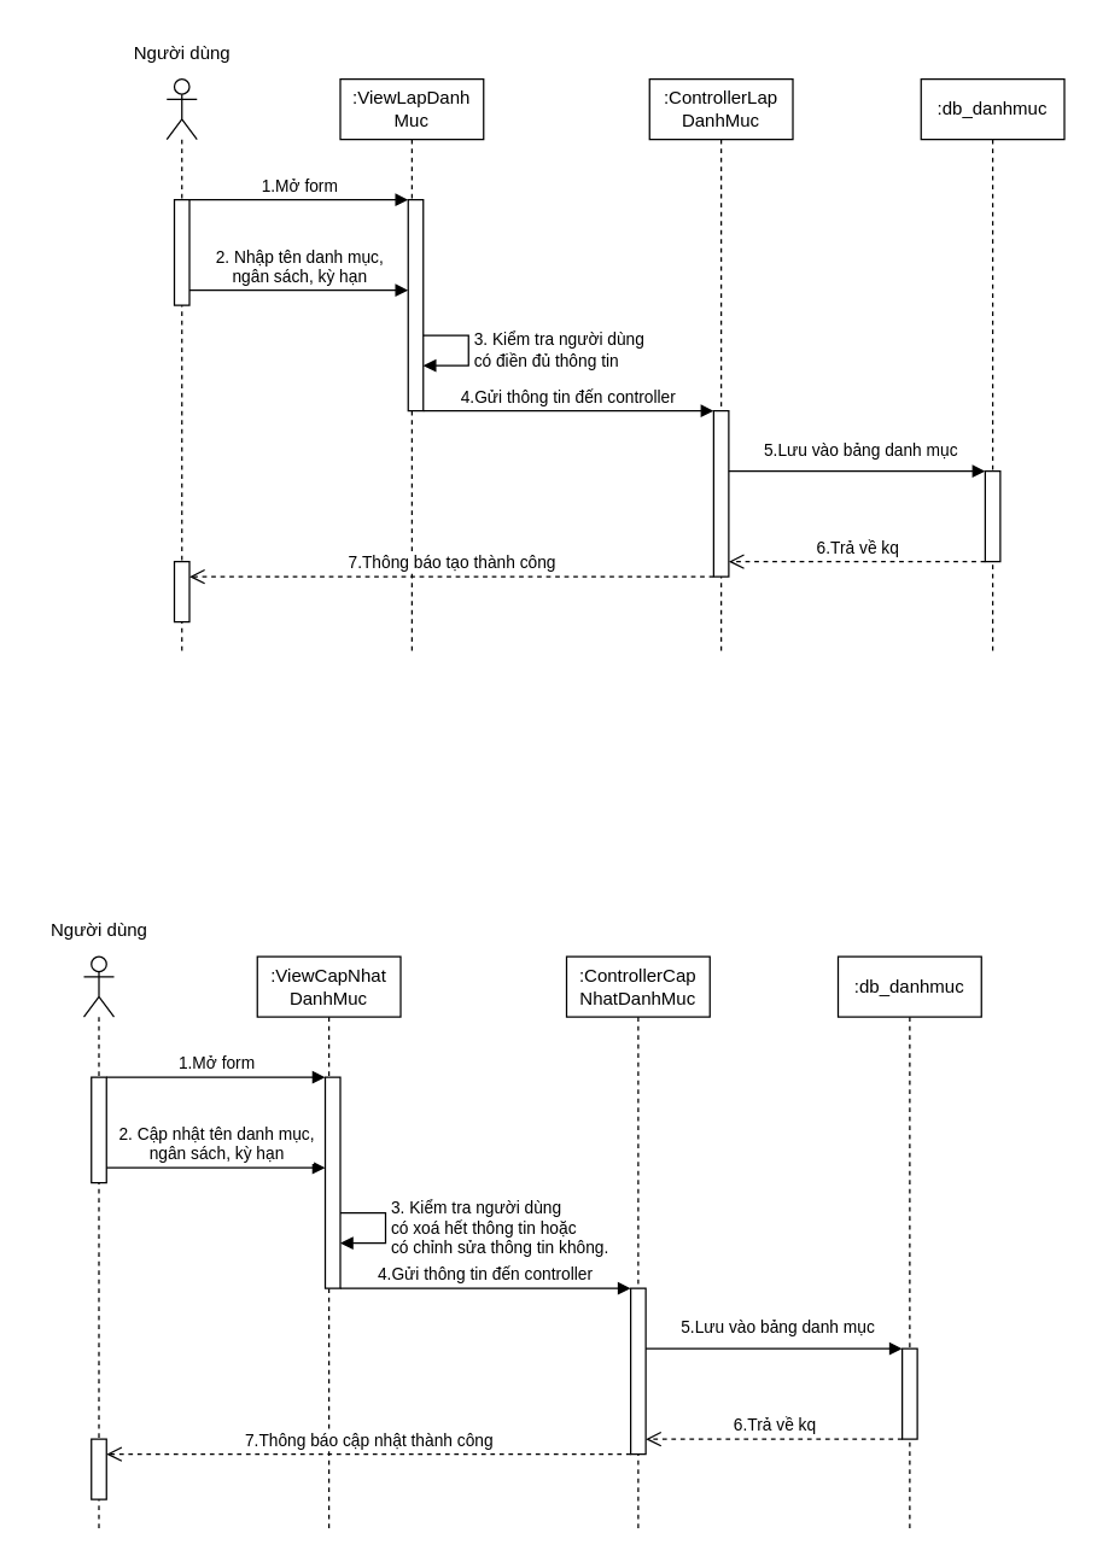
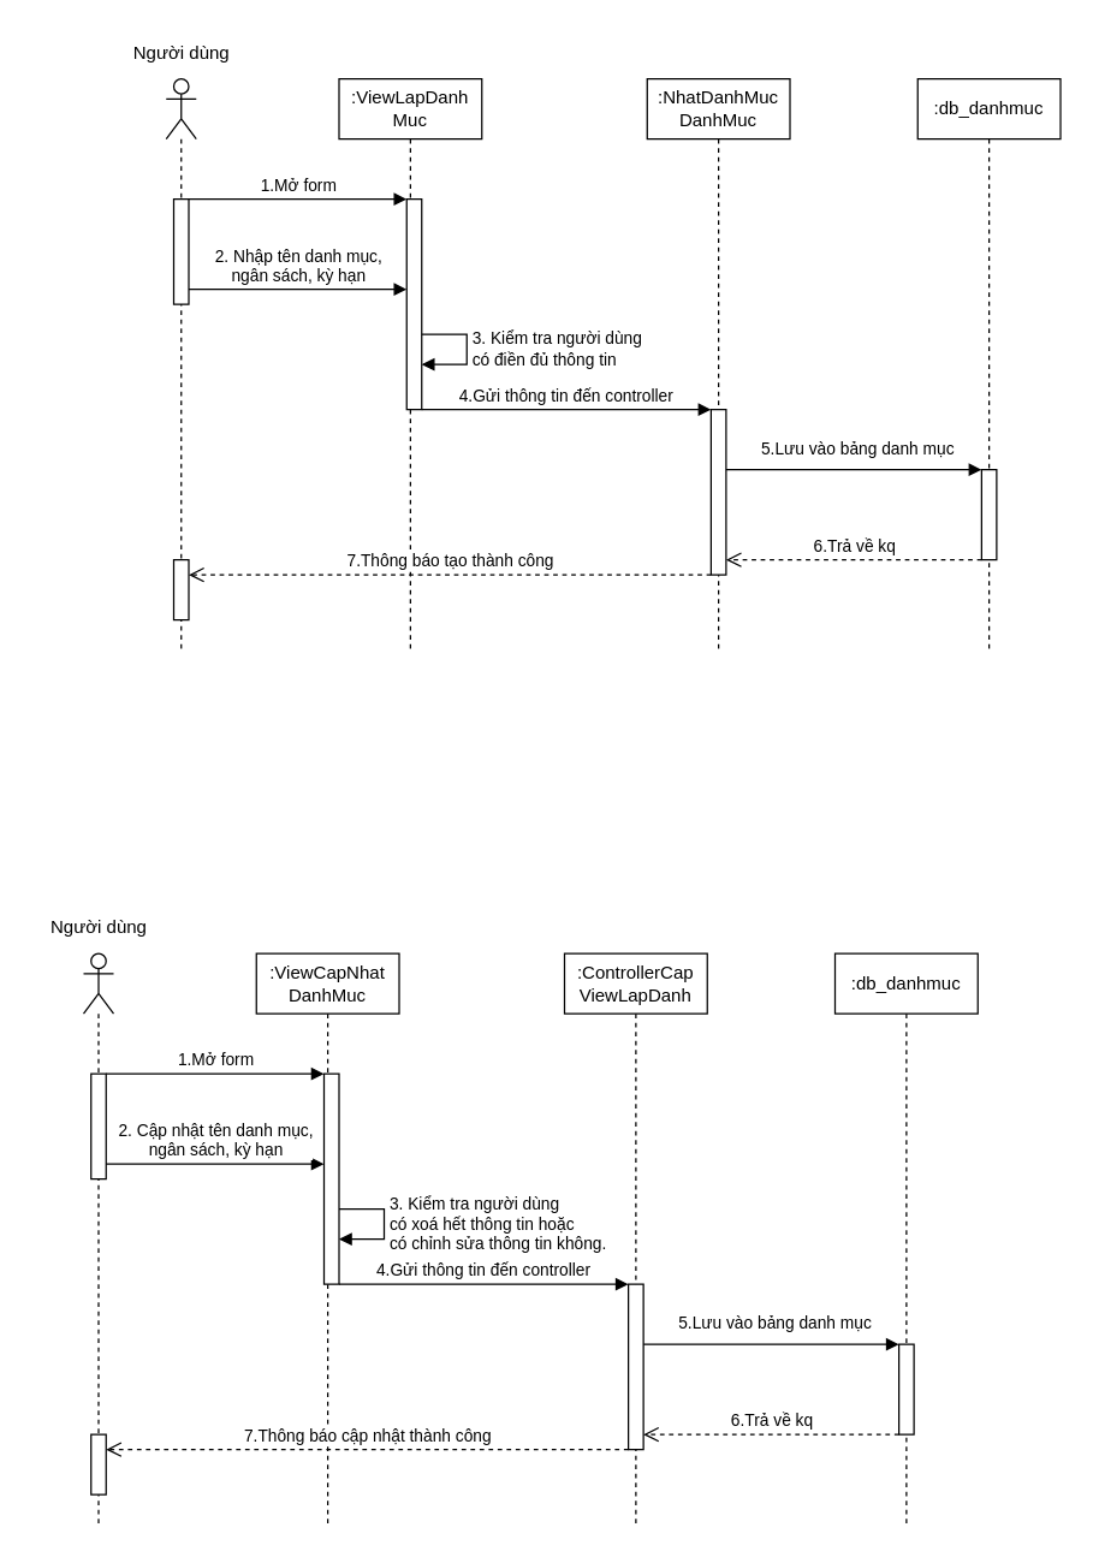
  <mxCell id="0" />
  <mxCell id="1" parent="0" />
  <mxCell id="2" value="" style="shape=umlLifeline;perimeter=lifelinePerimeter;whiteSpace=wrap;html=1;container=1;dropTarget=0;collapsible=0;recursiveResize=0;outlineConnect=0;portConstraint=eastwest;newEdgeStyle={&quot;curved&quot;:0,&quot;rounded&quot;:0};participant=umlActor;" parent="1" vertex="1"><mxGeometry x="110" y="52" width="20" height="380" as="geometry" /></mxCell>
  <mxCell id="3" value="" style="html=1;points=[[0,0,0,0,5],[0,1,0,0,-5],[1,0,0,0,5],[1,1,0,0,-5]];perimeter=orthogonalPerimeter;outlineConnect=0;targetShapes=umlLifeline;portConstraint=eastwest;newEdgeStyle={&quot;curved&quot;:0,&quot;rounded&quot;:0};" parent="2" vertex="1"><mxGeometry x="5" y="80" width="10" height="70" as="geometry" /></mxCell>
  <mxCell id="4" value="" style="html=1;points=[[0,0,0,0,5],[0,1,0,0,-5],[1,0,0,0,5],[1,1,0,0,-5]];perimeter=orthogonalPerimeter;outlineConnect=0;targetShapes=umlLifeline;portConstraint=eastwest;newEdgeStyle={&quot;curved&quot;:0,&quot;rounded&quot;:0};" parent="2" vertex="1"><mxGeometry x="5" y="320" width="10" height="40" as="geometry" /></mxCell>
  <mxCell id="5" value=":ViewLapDanh&lt;br&gt;Muc" style="shape=umlLifeline;perimeter=lifelinePerimeter;whiteSpace=wrap;html=1;container=1;dropTarget=0;collapsible=0;recursiveResize=0;outlineConnect=0;portConstraint=eastwest;newEdgeStyle={&quot;curved&quot;:0,&quot;rounded&quot;:0};" parent="1" vertex="1"><mxGeometry x="225" y="52" width="95" height="380" as="geometry" /></mxCell>
  <mxCell id="6" value="" style="html=1;points=[[0,0,0,0,5],[0,1,0,0,-5],[1,0,0,0,5],[1,1,0,0,-5]];perimeter=orthogonalPerimeter;outlineConnect=0;targetShapes=umlLifeline;portConstraint=eastwest;newEdgeStyle={&quot;curved&quot;:0,&quot;rounded&quot;:0};" parent="5" vertex="1"><mxGeometry x="45" y="80" width="10" height="140" as="geometry" /></mxCell>
- <mxCell id="7" value=":ControllerLap&lt;br&gt;DanhMuc" style="shape=umlLifeline;perimeter=lifelinePerimeter;whiteSpace=wrap;html=1;container=1;dropTarget=0;collapsible=0;recursiveResize=0;outlineConnect=0;portConstraint=eastwest;newEdgeStyle={&quot;curved&quot;:0,&quot;rounded&quot;:0};" parent="1" vertex="1"><mxGeometry x="430" y="52" width="95" height="380" as="geometry" /></mxCell>
+ <mxCell id="7" value=":NhatDanhMuc&lt;br&gt;DanhMuc" style="shape=umlLifeline;perimeter=lifelinePerimeter;whiteSpace=wrap;html=1;container=1;dropTarget=0;collapsible=0;recursiveResize=0;outlineConnect=0;portConstraint=eastwest;newEdgeStyle={&quot;curved&quot;:0,&quot;rounded&quot;:0};" parent="1" vertex="1"><mxGeometry x="430" y="52" width="95" height="380" as="geometry" /></mxCell>
  <mxCell id="8" value="" style="html=1;points=[[0,0,0,0,5],[0,1,0,0,-5],[1,0,0,0,5],[1,1,0,0,-5]];perimeter=orthogonalPerimeter;outlineConnect=0;targetShapes=umlLifeline;portConstraint=eastwest;newEdgeStyle={&quot;curved&quot;:0,&quot;rounded&quot;:0};" parent="7" vertex="1"><mxGeometry x="42.5" y="220" width="10" height="110" as="geometry" /></mxCell>
  <mxCell id="9" value=":db_danhmuc" style="shape=umlLifeline;perimeter=lifelinePerimeter;whiteSpace=wrap;html=1;container=1;dropTarget=0;collapsible=0;recursiveResize=0;outlineConnect=0;portConstraint=eastwest;newEdgeStyle={&quot;curved&quot;:0,&quot;rounded&quot;:0};" parent="1" vertex="1"><mxGeometry x="610" y="52" width="95" height="380" as="geometry" /></mxCell>
  <mxCell id="10" value="" style="html=1;points=[[0,0,0,0,5],[0,1,0,0,-5],[1,0,0,0,5],[1,1,0,0,-5]];perimeter=orthogonalPerimeter;outlineConnect=0;targetShapes=umlLifeline;portConstraint=eastwest;newEdgeStyle={&quot;curved&quot;:0,&quot;rounded&quot;:0};" parent="9" vertex="1"><mxGeometry x="42.5" y="260" width="10" height="60" as="geometry" /></mxCell>
  <mxCell id="11" value="1.Mở form" style="html=1;verticalAlign=bottom;endArrow=block;curved=0;rounded=0;" parent="1" edge="1"><mxGeometry relative="1" as="geometry"><mxPoint x="125" y="132" as="sourcePoint" /><mxPoint x="270" y="132" as="targetPoint" /></mxGeometry></mxCell>
  <mxCell id="12" value="2. Nhập tên danh mục,&lt;div&gt;ngân sách, kỳ hạn&lt;/div&gt;" style="html=1;verticalAlign=bottom;endArrow=block;curved=0;rounded=0;" parent="1" edge="1"><mxGeometry relative="1" as="geometry"><mxPoint x="125" y="192" as="sourcePoint" /><mxPoint x="270" y="192" as="targetPoint" /></mxGeometry></mxCell>
  <mxCell id="13" value="4.Gửi thông tin đến controller" style="html=1;verticalAlign=bottom;endArrow=block;curved=0;rounded=0;entryX=0;entryY=0;entryDx=0;entryDy=5;" parent="1" edge="1"><mxGeometry relative="1" as="geometry"><mxPoint x="280" y="272" as="sourcePoint" /><mxPoint x="472.5" y="272" as="targetPoint" /></mxGeometry></mxCell>
  <mxCell id="14" value="5.Lưu vào bảng danh mục" style="html=1;verticalAlign=bottom;endArrow=block;curved=0;rounded=0;entryX=0;entryY=0;entryDx=0;entryDy=5;" parent="1" edge="1"><mxGeometry x="0.029" y="5" relative="1" as="geometry"><mxPoint x="482.5" y="312" as="sourcePoint" /><mxPoint x="652.5" y="312" as="targetPoint" /><mxPoint as="offset" /></mxGeometry></mxCell>
  <mxCell id="15" value="6.Trả về kq" style="html=1;verticalAlign=bottom;endArrow=open;dashed=1;endSize=8;curved=0;rounded=0;exitX=0;exitY=1;exitDx=0;exitDy=-5;" parent="1" edge="1"><mxGeometry x="0.002" relative="1" as="geometry"><mxPoint x="482.5" y="372" as="targetPoint" /><mxPoint x="652.5" y="372" as="sourcePoint" /><mxPoint as="offset" /></mxGeometry></mxCell>
  <mxCell id="16" value="7.Thông báo tạo thành công" style="html=1;verticalAlign=bottom;endArrow=open;dashed=1;endSize=8;curved=0;rounded=0;exitX=0;exitY=1;exitDx=0;exitDy=-5;" parent="1" edge="1"><mxGeometry relative="1" as="geometry"><mxPoint x="125" y="382" as="targetPoint" /><mxPoint x="472.5" y="382" as="sourcePoint" /></mxGeometry></mxCell>
  <mxCell id="17" value="Người dùng" style="text;html=1;align=center;verticalAlign=middle;resizable=0;points=[];autosize=1;strokeColor=none;fillColor=none;" parent="1" vertex="1"><mxGeometry x="75" y="20" width="90" height="30" as="geometry" /></mxCell>
  <mxCell id="18" value="3. Kiểm tra người dùng&lt;br&gt;có điền đủ thông tin" style="html=1;align=left;spacingLeft=2;endArrow=block;rounded=0;edgeStyle=orthogonalEdgeStyle;curved=0;rounded=0;" edge="1" parent="1"><mxGeometry relative="1" as="geometry"><mxPoint x="280" y="222" as="sourcePoint" /><Array as="points"><mxPoint x="310" y="222" /><mxPoint x="310" y="242" /></Array><mxPoint x="280" y="242" as="targetPoint" /><mxPoint as="offset" /></mxGeometry></mxCell>
  <mxCell id="19" value="" style="shape=umlLifeline;perimeter=lifelinePerimeter;whiteSpace=wrap;html=1;container=1;dropTarget=0;collapsible=0;recursiveResize=0;outlineConnect=0;portConstraint=eastwest;newEdgeStyle={&quot;curved&quot;:0,&quot;rounded&quot;:0};participant=umlActor;" vertex="1" parent="1"><mxGeometry x="55" y="634" width="20" height="380" as="geometry" /></mxCell>
  <mxCell id="20" value="" style="html=1;points=[[0,0,0,0,5],[0,1,0,0,-5],[1,0,0,0,5],[1,1,0,0,-5]];perimeter=orthogonalPerimeter;outlineConnect=0;targetShapes=umlLifeline;portConstraint=eastwest;newEdgeStyle={&quot;curved&quot;:0,&quot;rounded&quot;:0};" vertex="1" parent="19"><mxGeometry x="5" y="80" width="10" height="70" as="geometry" /></mxCell>
  <mxCell id="21" value="" style="html=1;points=[[0,0,0,0,5],[0,1,0,0,-5],[1,0,0,0,5],[1,1,0,0,-5]];perimeter=orthogonalPerimeter;outlineConnect=0;targetShapes=umlLifeline;portConstraint=eastwest;newEdgeStyle={&quot;curved&quot;:0,&quot;rounded&quot;:0};" vertex="1" parent="19"><mxGeometry x="5" y="320" width="10" height="40" as="geometry" /></mxCell>
  <mxCell id="22" value=":ViewCapNhat&lt;br&gt;DanhMuc" style="shape=umlLifeline;perimeter=lifelinePerimeter;whiteSpace=wrap;html=1;container=1;dropTarget=0;collapsible=0;recursiveResize=0;outlineConnect=0;portConstraint=eastwest;newEdgeStyle={&quot;curved&quot;:0,&quot;rounded&quot;:0};" vertex="1" parent="1"><mxGeometry x="170" y="634" width="95" height="380" as="geometry" /></mxCell>
  <mxCell id="23" value="" style="html=1;points=[[0,0,0,0,5],[0,1,0,0,-5],[1,0,0,0,5],[1,1,0,0,-5]];perimeter=orthogonalPerimeter;outlineConnect=0;targetShapes=umlLifeline;portConstraint=eastwest;newEdgeStyle={&quot;curved&quot;:0,&quot;rounded&quot;:0};" vertex="1" parent="22"><mxGeometry x="45" y="80" width="10" height="140" as="geometry" /></mxCell>
- <mxCell id="24" value=":ControllerCap&lt;br&gt;NhatDanhMuc" style="shape=umlLifeline;perimeter=lifelinePerimeter;whiteSpace=wrap;html=1;container=1;dropTarget=0;collapsible=0;recursiveResize=0;outlineConnect=0;portConstraint=eastwest;newEdgeStyle={&quot;curved&quot;:0,&quot;rounded&quot;:0};" vertex="1" parent="1"><mxGeometry x="375" y="634" width="95" height="380" as="geometry" /></mxCell>
+ <mxCell id="24" value=":ControllerCap&lt;br&gt;ViewLapDanh" style="shape=umlLifeline;perimeter=lifelinePerimeter;whiteSpace=wrap;html=1;container=1;dropTarget=0;collapsible=0;recursiveResize=0;outlineConnect=0;portConstraint=eastwest;newEdgeStyle={&quot;curved&quot;:0,&quot;rounded&quot;:0};" vertex="1" parent="1"><mxGeometry x="375" y="634" width="95" height="380" as="geometry" /></mxCell>
  <mxCell id="25" value="" style="html=1;points=[[0,0,0,0,5],[0,1,0,0,-5],[1,0,0,0,5],[1,1,0,0,-5]];perimeter=orthogonalPerimeter;outlineConnect=0;targetShapes=umlLifeline;portConstraint=eastwest;newEdgeStyle={&quot;curved&quot;:0,&quot;rounded&quot;:0};" vertex="1" parent="24"><mxGeometry x="42.5" y="220" width="10" height="110" as="geometry" /></mxCell>
  <mxCell id="26" value=":db_danhmuc" style="shape=umlLifeline;perimeter=lifelinePerimeter;whiteSpace=wrap;html=1;container=1;dropTarget=0;collapsible=0;recursiveResize=0;outlineConnect=0;portConstraint=eastwest;newEdgeStyle={&quot;curved&quot;:0,&quot;rounded&quot;:0};" vertex="1" parent="1"><mxGeometry x="555" y="634" width="95" height="380" as="geometry" /></mxCell>
  <mxCell id="27" value="" style="html=1;points=[[0,0,0,0,5],[0,1,0,0,-5],[1,0,0,0,5],[1,1,0,0,-5]];perimeter=orthogonalPerimeter;outlineConnect=0;targetShapes=umlLifeline;portConstraint=eastwest;newEdgeStyle={&quot;curved&quot;:0,&quot;rounded&quot;:0};" vertex="1" parent="26"><mxGeometry x="42.5" y="260" width="10" height="60" as="geometry" /></mxCell>
  <mxCell id="28" value="1.Mở form" style="html=1;verticalAlign=bottom;endArrow=block;curved=0;rounded=0;" edge="1" parent="1"><mxGeometry relative="1" as="geometry"><mxPoint x="70" y="714" as="sourcePoint" /><mxPoint x="215" y="714" as="targetPoint" /></mxGeometry></mxCell>
  <mxCell id="29" value="2. Cập nhật tên danh mục,&lt;div&gt;ngân sách, kỳ hạn&lt;/div&gt;" style="html=1;verticalAlign=bottom;endArrow=block;curved=0;rounded=0;" edge="1" parent="1"><mxGeometry relative="1" as="geometry"><mxPoint x="70" y="774" as="sourcePoint" /><mxPoint x="215" y="774" as="targetPoint" /></mxGeometry></mxCell>
  <mxCell id="30" value="4.Gửi thông tin đến controller" style="html=1;verticalAlign=bottom;endArrow=block;curved=0;rounded=0;entryX=0;entryY=0;entryDx=0;entryDy=5;" edge="1" parent="1"><mxGeometry relative="1" as="geometry"><mxPoint x="225" y="854" as="sourcePoint" /><mxPoint x="417.5" y="854" as="targetPoint" /></mxGeometry></mxCell>
  <mxCell id="31" value="5.Lưu vào bảng danh mục" style="html=1;verticalAlign=bottom;endArrow=block;curved=0;rounded=0;entryX=0;entryY=0;entryDx=0;entryDy=5;" edge="1" parent="1"><mxGeometry x="0.029" y="5" relative="1" as="geometry"><mxPoint x="427.5" y="894" as="sourcePoint" /><mxPoint x="597.5" y="894" as="targetPoint" /><mxPoint as="offset" /></mxGeometry></mxCell>
  <mxCell id="32" value="6.Trả về kq" style="html=1;verticalAlign=bottom;endArrow=open;dashed=1;endSize=8;curved=0;rounded=0;exitX=0;exitY=1;exitDx=0;exitDy=-5;" edge="1" parent="1"><mxGeometry x="0.002" relative="1" as="geometry"><mxPoint x="427.5" y="954" as="targetPoint" /><mxPoint x="597.5" y="954" as="sourcePoint" /><mxPoint as="offset" /></mxGeometry></mxCell>
  <mxCell id="33" value="7.Thông báo cập nhật thành công" style="html=1;verticalAlign=bottom;endArrow=open;dashed=1;endSize=8;curved=0;rounded=0;exitX=0;exitY=1;exitDx=0;exitDy=-5;" edge="1" parent="1"><mxGeometry relative="1" as="geometry"><mxPoint x="70" y="964" as="targetPoint" /><mxPoint x="417.5" y="964" as="sourcePoint" /></mxGeometry></mxCell>
  <mxCell id="34" value="Người dùng" style="text;html=1;align=center;verticalAlign=middle;resizable=0;points=[];autosize=1;strokeColor=none;fillColor=none;" vertex="1" parent="1"><mxGeometry x="20" y="602" width="90" height="30" as="geometry" /></mxCell>
  <mxCell id="35" value="3. Kiểm tra người dùng&lt;br&gt;có xoá hết thông tin hoặc&lt;br&gt;có chỉnh sửa thông tin không." style="html=1;align=left;spacingLeft=2;endArrow=block;rounded=0;edgeStyle=orthogonalEdgeStyle;curved=0;rounded=0;" edge="1" parent="1"><mxGeometry relative="1" as="geometry"><mxPoint x="225" y="804" as="sourcePoint" /><Array as="points"><mxPoint x="255" y="804" /><mxPoint x="255" y="824" /></Array><mxPoint x="225" y="824" as="targetPoint" /><mxPoint as="offset" /></mxGeometry></mxCell>
